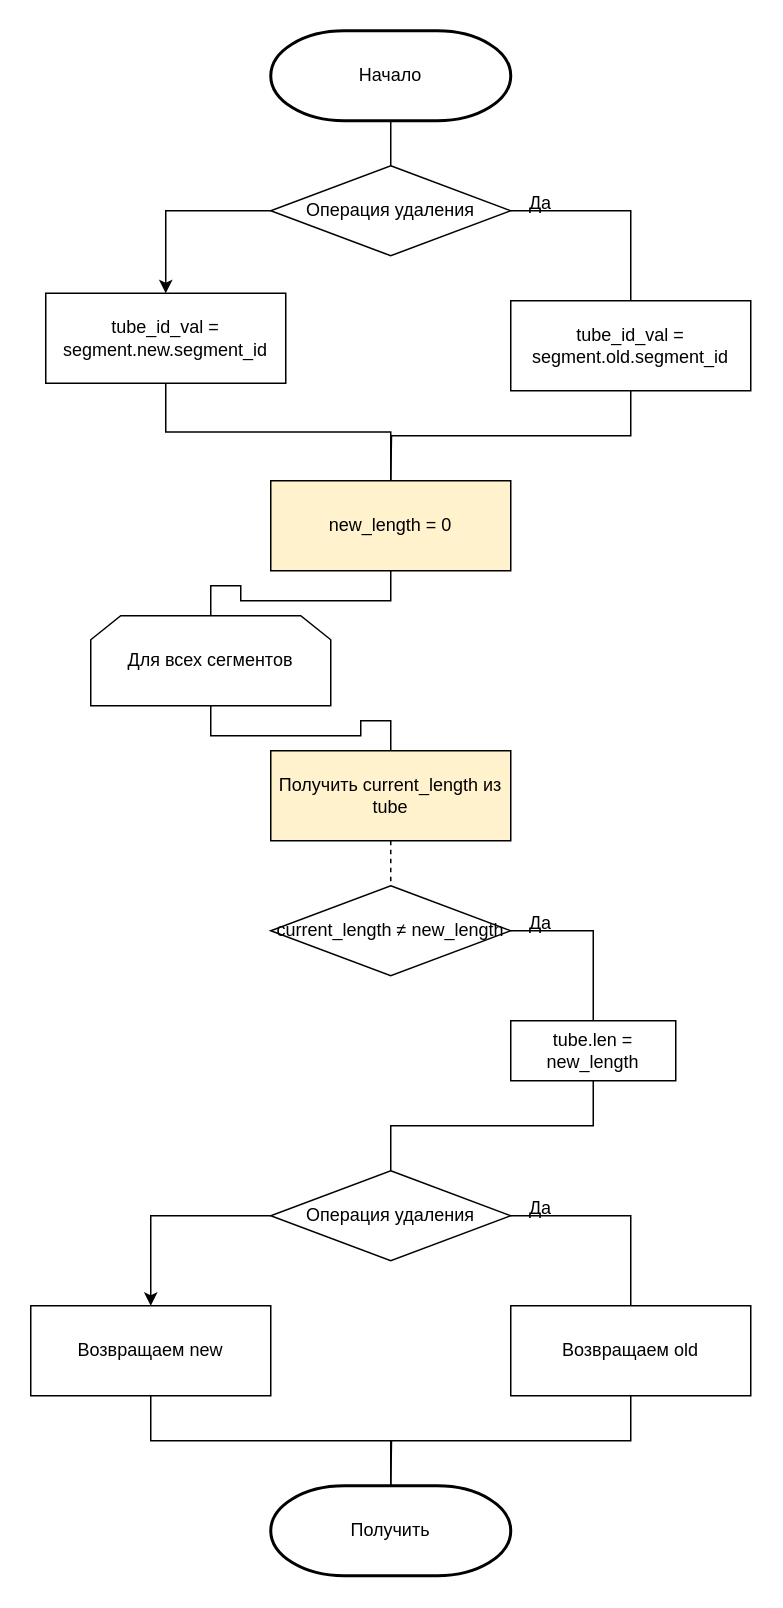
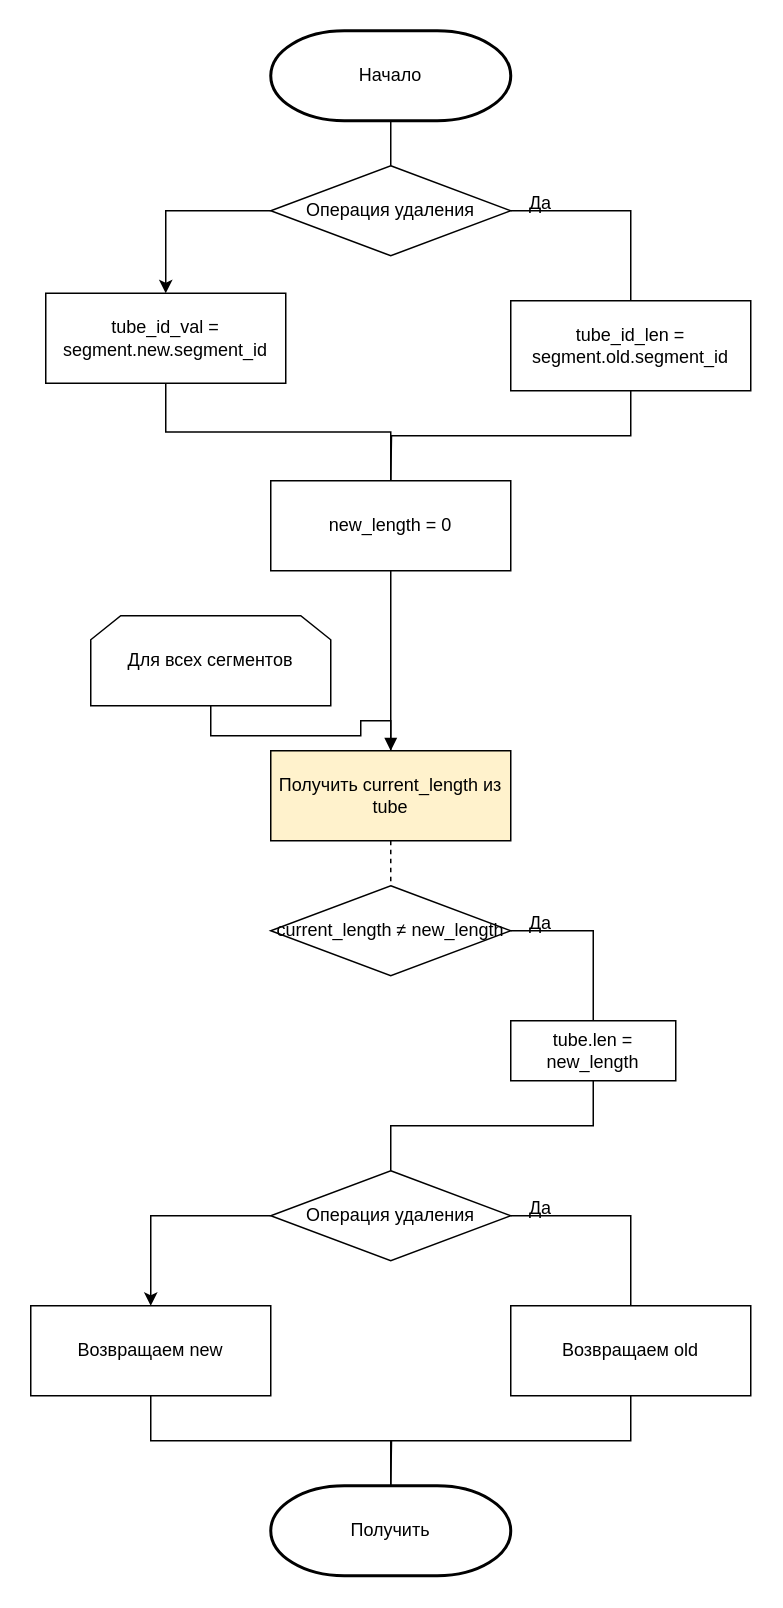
  <mxCell id="0" />
  <mxCell id="1" parent="0" />
  <mxCell id="2" style="edgeStyle=orthogonalEdgeStyle;rounded=0;orthogonalLoop=1;jettySize=auto;html=1;exitX=0.5;exitY=1;exitDx=0;exitDy=0;exitPerimeter=0;entryX=0.5;entryY=0;entryDx=0;entryDy=0;endArrow=none;startFill=0;" edge="1" parent="1" source="3" target="9"><mxGeometry relative="1" as="geometry" /></mxCell>
  <mxCell id="3" value="Начало" style="strokeWidth=2;html=1;shape=mxgraph.flowchart.terminator;whiteSpace=wrap;" vertex="1" parent="1"><mxGeometry x="180" y="20" width="160" height="60" as="geometry" /></mxCell>
  <mxCell id="4" value="Получить" style="strokeWidth=2;html=1;shape=mxgraph.flowchart.terminator;whiteSpace=wrap;" vertex="1" parent="1"><mxGeometry x="180" y="990" width="160" height="60" as="geometry" /></mxCell>
  <mxCell id="5" style="edgeStyle=orthogonalEdgeStyle;rounded=0;orthogonalLoop=1;jettySize=auto;html=1;exitX=0.5;exitY=1;exitDx=0;exitDy=0;endArrow=none;startFill=0;" edge="1" parent="1" source="6"><mxGeometry relative="1" as="geometry"><mxPoint x="260" y="320" as="targetPoint" /></mxGeometry></mxCell>
- <mxCell id="6" value="tube_id_val = segment.old.segment_id" style="rounded=0;whiteSpace=wrap;html=1;" vertex="1" parent="1"><mxGeometry x="340" y="200" width="160" height="60" as="geometry" /></mxCell>
+ <mxCell id="6" value="tube_id_len = segment.old.segment_id" style="rounded=0;whiteSpace=wrap;html=1;" vertex="1" parent="1"><mxGeometry x="340" y="200" width="160" height="60" as="geometry" /></mxCell>
  <mxCell id="7" style="edgeStyle=orthogonalEdgeStyle;rounded=0;orthogonalLoop=1;jettySize=auto;html=1;exitX=1;exitY=0.5;exitDx=0;exitDy=0;entryX=0.5;entryY=0;entryDx=0;entryDy=0;endArrow=none;startFill=0;" edge="1" parent="1" source="9" target="6"><mxGeometry relative="1" as="geometry" /></mxCell>
  <mxCell id="8" style="edgeStyle=orthogonalEdgeStyle;rounded=0;orthogonalLoop=1;jettySize=auto;html=1;exitX=0;exitY=0.5;exitDx=0;exitDy=0;entryX=0.5;entryY=0;entryDx=0;entryDy=0;" edge="1" parent="1" source="9" target="11"><mxGeometry relative="1" as="geometry" /></mxCell>
  <mxCell id="9" value="Операция удаления" style="rhombus;whiteSpace=wrap;html=1;" vertex="1" parent="1"><mxGeometry x="180" y="110" width="160" height="60" as="geometry" /></mxCell>
  <mxCell id="10" style="edgeStyle=orthogonalEdgeStyle;rounded=0;orthogonalLoop=1;jettySize=auto;html=1;exitX=0.5;exitY=1;exitDx=0;exitDy=0;entryX=0.5;entryY=0;entryDx=0;entryDy=0;endArrow=none;startFill=0;" edge="1" parent="1" source="11" target="17"><mxGeometry relative="1" as="geometry" /></mxCell>
  <mxCell id="11" value="tube_id_val = segment.new.segment_id" style="rounded=0;whiteSpace=wrap;html=1;" vertex="1" parent="1"><mxGeometry x="30" y="195" width="160" height="60" as="geometry" /></mxCell>
- <mxCell id="12" value="&lt;div&gt;&lt;br&gt;&lt;/div&gt;&lt;div&gt;&lt;br&gt;&lt;/div&gt;" style="edgeStyle=orthogonalEdgeStyle;rounded=0;orthogonalLoop=1;jettySize=auto;html=1;exitX=0.5;exitY=1;exitDx=0;exitDy=0;entryX=0.5;entryY=0;entryDx=0;entryDy=0;endArrow=none;startFill=0;" edge="1" parent="1" source="13" target="15"><mxGeometry relative="1" as="geometry" /></mxCell>
+ <mxCell id="12" value="&lt;div&gt;&lt;br&gt;&lt;/div&gt;&lt;div&gt;&lt;br&gt;&lt;/div&gt;" style="edgeStyle=orthogonalEdgeStyle;rounded=0;orthogonalLoop=1;jettySize=auto;html=1;exitX=0.5;exitY=1;exitDx=0;exitDy=0;entryX=0.5;entryY=0;entryDx=0;entryDy=0;endArrow=block;startFill=0;" edge="1" parent="1" source="13" target="15"><mxGeometry relative="1" as="geometry" /></mxCell>
  <mxCell id="13" value="Для всех сегментов" style="shape=loopLimit;whiteSpace=wrap;html=1;" vertex="1" parent="1"><mxGeometry x="60" y="410" width="160" height="60" as="geometry" /></mxCell>
  <mxCell id="14" style="edgeStyle=orthogonalEdgeStyle;rounded=0;orthogonalLoop=1;jettySize=auto;html=1;exitX=0.5;exitY=1;exitDx=0;exitDy=0;entryX=0.5;entryY=0;entryDx=0;entryDy=0;endArrow=none;startFill=0;dashed=1;" edge="1" parent="1" source="15" target="21"><mxGeometry relative="1" as="geometry" /></mxCell>
  <mxCell id="15" value="Получить current_length из tube" style="rounded=0;whiteSpace=wrap;html=1;fillColor=#fff2cc;" vertex="1" parent="1"><mxGeometry x="180" y="500" width="160" height="60" as="geometry" /></mxCell>
- <mxCell id="16" style="edgeStyle=orthogonalEdgeStyle;rounded=0;orthogonalLoop=1;jettySize=auto;html=1;exitX=0.5;exitY=1;exitDx=0;exitDy=0;entryX=0.5;entryY=0;entryDx=0;entryDy=0;endArrow=none;startFill=0;" edge="1" parent="1" source="17" target="13"><mxGeometry relative="1" as="geometry" /></mxCell>
- <mxCell id="17" value="new_length = 0" style="rounded=0;whiteSpace=wrap;html=1;fillColor=#fff2cc;" vertex="1" parent="1"><mxGeometry x="180" y="320" width="160" height="60" as="geometry" /></mxCell>
+ <mxCell id="16" style="edgeStyle=orthogonalEdgeStyle;rounded=0;orthogonalLoop=1;jettySize=auto;html=1;exitX=0.5;exitY=1;exitDx=0;exitDy=0;endArrow=none;startFill=0;" edge="1" parent="1" source="17" target="15"><mxGeometry relative="1" as="geometry" /></mxCell>
+ <mxCell id="17" value="new_length = 0" style="rounded=0;whiteSpace=wrap;html=1;" vertex="1" parent="1"><mxGeometry x="180" y="320" width="160" height="60" as="geometry" /></mxCell>
  <mxCell id="18" style="edgeStyle=orthogonalEdgeStyle;rounded=0;orthogonalLoop=1;jettySize=auto;html=1;exitX=0.5;exitY=1;exitDx=0;exitDy=0;entryX=0.5;entryY=0;entryDx=0;entryDy=0;endArrow=none;startFill=0;" edge="1" parent="1" source="19" target="26"><mxGeometry relative="1" as="geometry" /></mxCell>
  <mxCell id="19" value="tube.len = new_length" style="rounded=0;whiteSpace=wrap;html=1;" vertex="1" parent="1"><mxGeometry x="340" y="680" width="110" height="40" as="geometry" /></mxCell>
  <mxCell id="20" style="edgeStyle=orthogonalEdgeStyle;rounded=0;orthogonalLoop=1;jettySize=auto;html=1;exitX=1;exitY=0.5;exitDx=0;exitDy=0;entryX=0.5;entryY=0;entryDx=0;entryDy=0;endArrow=none;startFill=0;" edge="1" source="21" target="19" parent="1"><mxGeometry relative="1" as="geometry" /></mxCell>
  <mxCell id="21" value="current_length ≠ new_length" style="rhombus;whiteSpace=wrap;html=1;" vertex="1" parent="1"><mxGeometry x="180" y="590" width="160" height="60" as="geometry" /></mxCell>
  <mxCell id="22" style="edgeStyle=orthogonalEdgeStyle;rounded=0;orthogonalLoop=1;jettySize=auto;html=1;exitX=0.5;exitY=1;exitDx=0;exitDy=0;endArrow=none;startFill=0;" edge="1" parent="1" source="23"><mxGeometry relative="1" as="geometry"><mxPoint x="260" y="990" as="targetPoint" /></mxGeometry></mxCell>
  <mxCell id="23" value="Возвращаем old" style="rounded=0;whiteSpace=wrap;html=1;" vertex="1" parent="1"><mxGeometry x="340" y="870" width="160" height="60" as="geometry" /></mxCell>
  <mxCell id="24" style="edgeStyle=orthogonalEdgeStyle;rounded=0;orthogonalLoop=1;jettySize=auto;html=1;exitX=1;exitY=0.5;exitDx=0;exitDy=0;entryX=0.5;entryY=0;entryDx=0;entryDy=0;endArrow=none;startFill=0;" edge="1" source="26" target="23" parent="1"><mxGeometry relative="1" as="geometry" /></mxCell>
  <mxCell id="25" style="edgeStyle=orthogonalEdgeStyle;rounded=0;orthogonalLoop=1;jettySize=auto;html=1;exitX=0;exitY=0.5;exitDx=0;exitDy=0;entryX=0.5;entryY=0;entryDx=0;entryDy=0;" edge="1" source="26" target="27" parent="1"><mxGeometry relative="1" as="geometry" /></mxCell>
  <mxCell id="26" value="Операция удаления" style="rhombus;whiteSpace=wrap;html=1;" vertex="1" parent="1"><mxGeometry x="180" y="780" width="160" height="60" as="geometry" /></mxCell>
  <mxCell id="27" value="Возвращаем new" style="rounded=0;whiteSpace=wrap;html=1;" vertex="1" parent="1"><mxGeometry x="20" y="870" width="160" height="60" as="geometry" /></mxCell>
  <mxCell id="28" style="edgeStyle=orthogonalEdgeStyle;rounded=0;orthogonalLoop=1;jettySize=auto;html=1;exitX=0.5;exitY=1;exitDx=0;exitDy=0;entryX=0.5;entryY=0;entryDx=0;entryDy=0;entryPerimeter=0;endArrow=none;startFill=0;" edge="1" parent="1" source="27" target="4"><mxGeometry relative="1" as="geometry" /></mxCell>
  <mxCell id="29" value="Да" style="text;html=1;align=center;verticalAlign=middle;whiteSpace=wrap;rounded=0;" vertex="1" parent="1"><mxGeometry x="330" y="120" width="60" height="30" as="geometry" /></mxCell>
  <mxCell id="30" value="Да" style="text;html=1;align=center;verticalAlign=middle;whiteSpace=wrap;rounded=0;" vertex="1" parent="1"><mxGeometry x="330" y="600" width="60" height="30" as="geometry" /></mxCell>
  <mxCell id="31" value="Да" style="text;html=1;align=center;verticalAlign=middle;whiteSpace=wrap;rounded=0;" vertex="1" parent="1"><mxGeometry x="330" y="790" width="60" height="30" as="geometry" /></mxCell>
